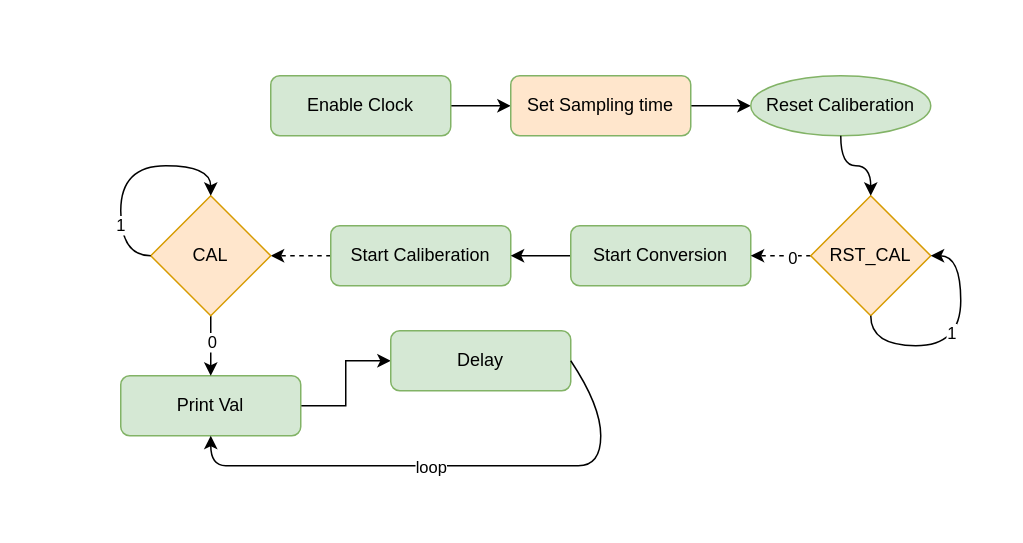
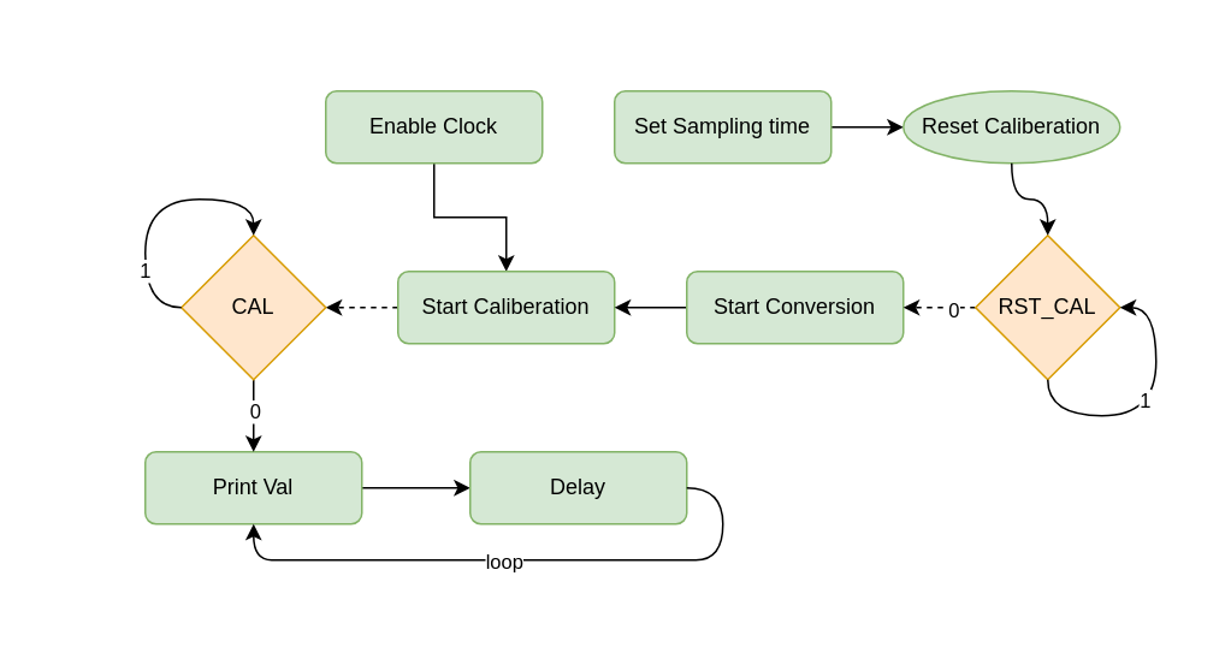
  <mxCell id="0" />
  <mxCell id="1" parent="0" />
  <mxCell id="2" value="" style="rounded=1;whiteSpace=wrap;html=1;arcSize=5;fillColor=none;strokeColor=none;" vertex="1" parent="1"><mxGeometry y="20" width="640" height="320" as="geometry" x="20" /></mxCell>
- <mxCell id="3" value="" style="edgeStyle=orthogonalEdgeStyle;rounded=0;orthogonalLoop=1;jettySize=auto;html=1;" edge="1" parent="1" source="4" target="6"><mxGeometry relative="1" as="geometry" /></mxCell>
+ <mxCell id="3" value="" style="edgeStyle=orthogonalEdgeStyle;rounded=0;orthogonalLoop=1;jettySize=auto;html=1;" edge="1" parent="1" source="4" target="9"><mxGeometry relative="1" as="geometry" /></mxCell>
  <mxCell id="4" value="Enable Clock" style="rounded=1;whiteSpace=wrap;html=1;fillColor=#d5e8d4;strokeColor=#82b366;" vertex="1" parent="1"><mxGeometry x="180" y="50" width="120" height="40" as="geometry" /></mxCell>
  <mxCell id="5" value="" style="edgeStyle=orthogonalEdgeStyle;rounded=0;orthogonalLoop=1;jettySize=auto;html=1;" edge="1" parent="1" source="6" target="7"><mxGeometry relative="1" as="geometry" /></mxCell>
- <mxCell id="6" value="Set Sampling time" style="rounded=1;whiteSpace=wrap;html=1;fillColor=#ffe6cc;strokeColor=#82b366;" vertex="1" parent="1"><mxGeometry x="340" y="50" width="120" height="40" as="geometry" /></mxCell>
+ <mxCell id="6" value="Set Sampling time" style="rounded=1;whiteSpace=wrap;html=1;fillColor=#d5e8d4;strokeColor=#82b366;" vertex="1" parent="1"><mxGeometry x="340" y="50" width="120" height="40" as="geometry" /></mxCell>
  <mxCell id="7" value="Reset Caliberation" style="ellipse;whiteSpace=wrap;html=1;fillColor=#d5e8d4;strokeColor=#82b366;" vertex="1" parent="1"><mxGeometry x="500" y="50" width="120" height="40" as="geometry" /></mxCell>
  <mxCell id="8" value="" style="edgeStyle=orthogonalEdgeStyle;rounded=0;orthogonalLoop=1;jettySize=auto;html=1;dashed=1;" edge="1" parent="1" source="9" target="20"><mxGeometry relative="1" as="geometry" /></mxCell>
  <mxCell id="9" value="Start Caliberation" style="rounded=1;whiteSpace=wrap;html=1;fillColor=#d5e8d4;strokeColor=#82b366;" vertex="1" parent="1"><mxGeometry x="220" y="150" width="120" height="40" as="geometry" /></mxCell>
  <mxCell id="10" value="" style="edgeStyle=orthogonalEdgeStyle;rounded=0;orthogonalLoop=1;jettySize=auto;html=1;" edge="1" parent="1" source="11" target="9"><mxGeometry relative="1" as="geometry" /></mxCell>
  <mxCell id="11" value="Start Conversion" style="rounded=1;whiteSpace=wrap;html=1;fillColor=#d5e8d4;strokeColor=#82b366;" vertex="1" parent="1"><mxGeometry x="380" y="150" width="120" height="40" as="geometry" /></mxCell>
  <mxCell id="12" value="" style="edgeStyle=orthogonalEdgeStyle;rounded=0;orthogonalLoop=1;jettySize=auto;html=1;" edge="1" parent="1" source="13" target="14"><mxGeometry relative="1" as="geometry" /></mxCell>
  <mxCell id="13" value="Print Val" style="rounded=1;whiteSpace=wrap;html=1;fillColor=#d5e8d4;strokeColor=#82b366;" vertex="1" parent="1"><mxGeometry x="80" y="250" width="120" height="40" as="geometry" /></mxCell>
- <mxCell id="14" value="Delay" style="rounded=1;whiteSpace=wrap;html=1;fillColor=#d5e8d4;strokeColor=#82b366;" vertex="1" parent="1"><mxGeometry x="260" y="220" width="120" height="40" as="geometry" /></mxCell>
+ <mxCell id="14" value="Delay" style="rounded=1;whiteSpace=wrap;html=1;fillColor=#d5e8d4;strokeColor=#82b366;" vertex="1" parent="1"><mxGeometry x="260" y="250" width="120" height="40" as="geometry" /></mxCell>
  <mxCell id="15" value="" style="edgeStyle=orthogonalEdgeStyle;rounded=0;orthogonalLoop=1;jettySize=auto;html=1;dashed=1;" edge="1" parent="1" source="17" target="11"><mxGeometry relative="1" as="geometry" /></mxCell>
  <mxCell id="16" value="0" style="edgeLabel;html=1;align=center;verticalAlign=middle;resizable=0;points=[];" vertex="1" connectable="0" parent="15"><mxGeometry x="-0.353" y="1" relative="1" as="geometry"><mxPoint as="offset" /></mxGeometry></mxCell>
  <mxCell id="17" value="RST_CAL" style="rhombus;whiteSpace=wrap;html=1;fillColor=#ffe6cc;strokeColor=#d79b00;" vertex="1" parent="1"><mxGeometry x="540" y="130" width="80" height="80" as="geometry" /></mxCell>
  <mxCell id="18" value="" style="edgeStyle=orthogonalEdgeStyle;rounded=0;orthogonalLoop=1;jettySize=auto;html=1;" edge="1" parent="1" source="20" target="13"><mxGeometry relative="1" as="geometry" /></mxCell>
  <mxCell id="19" value="0" style="edgeLabel;html=1;align=center;verticalAlign=middle;resizable=0;points=[];" vertex="1" connectable="0" parent="18"><mxGeometry x="-0.166" relative="1" as="geometry"><mxPoint as="offset" /></mxGeometry></mxCell>
  <mxCell id="20" value="CAL" style="rhombus;whiteSpace=wrap;html=1;fillColor=#ffe6cc;strokeColor=#d79b00;" vertex="1" parent="1"><mxGeometry x="100" y="130" width="80" height="80" as="geometry" /></mxCell>
  <mxCell id="21" value="" style="curved=1;endArrow=classic;html=1;rounded=0;entryX=0.5;entryY=0;entryDx=0;entryDy=0;exitX=0;exitY=0.5;exitDx=0;exitDy=0;" edge="1" parent="1" source="20" target="20"><mxGeometry width="50" height="50" relative="1" as="geometry"><mxPoint x="200" y="250" as="sourcePoint" /><mxPoint x="250" y="200" as="targetPoint" /><Array as="points"><mxPoint x="80" y="170" /><mxPoint x="80" y="110" /><mxPoint x="140" y="110" /></Array></mxGeometry></mxCell>
  <mxCell id="22" value="1" style="edgeLabel;html=1;align=center;verticalAlign=middle;resizable=0;points=[];" vertex="1" connectable="0" parent="21"><mxGeometry x="-0.491" y="1" relative="1" as="geometry"><mxPoint as="offset" /></mxGeometry></mxCell>
  <mxCell id="23" value="" style="curved=1;endArrow=classic;html=1;rounded=0;entryX=0.5;entryY=0;entryDx=0;entryDy=0;exitX=0.5;exitY=1;exitDx=0;exitDy=0;" edge="1" parent="1" source="7" target="17"><mxGeometry width="50" height="50" relative="1" as="geometry"><mxPoint x="490" y="250" as="sourcePoint" /><mxPoint x="540" y="200" as="targetPoint" /><Array as="points"><mxPoint x="560" y="110" /><mxPoint x="580" y="110" /></Array></mxGeometry></mxCell>
  <mxCell id="24" value="" style="curved=1;endArrow=classic;html=1;rounded=0;entryX=0.5;entryY=1;entryDx=0;entryDy=0;exitX=1;exitY=0.5;exitDx=0;exitDy=0;" edge="1" parent="1" source="14" target="13"><mxGeometry width="50" height="50" relative="1" as="geometry"><mxPoint x="330" y="410" as="sourcePoint" /><mxPoint x="380" y="360" as="targetPoint" /><Array as="points"><mxPoint x="400" y="270" /><mxPoint x="400" y="310" /><mxPoint x="370" y="310" /><mxPoint x="160" y="310" /><mxPoint x="140" y="310" /></Array></mxGeometry></mxCell>
  <mxCell id="25" value="loop" style="edgeLabel;html=1;align=center;verticalAlign=middle;resizable=0;points=[];" vertex="1" connectable="0" parent="24"><mxGeometry x="0.068" relative="1" as="geometry"><mxPoint as="offset" /></mxGeometry></mxCell>
  <mxCell id="26" value="" style="curved=1;endArrow=classic;html=1;rounded=0;entryX=1;entryY=0.5;entryDx=0;entryDy=0;exitX=0.875;exitY=0.594;exitDx=0;exitDy=0;exitPerimeter=0;" edge="1" parent="1" source="2" target="17"><mxGeometry width="50" height="50" relative="1" as="geometry"><mxPoint x="530" y="280" as="sourcePoint" /><mxPoint x="580" y="230" as="targetPoint" /><Array as="points"><mxPoint x="580" y="230" /><mxPoint x="640" y="230" /><mxPoint x="640" y="170" /></Array></mxGeometry></mxCell>
  <mxCell id="27" value="1" style="edgeLabel;html=1;align=center;verticalAlign=middle;resizable=0;points=[];" vertex="1" connectable="0" parent="26"><mxGeometry x="0.097" y="7" relative="1" as="geometry"><mxPoint as="offset" /></mxGeometry></mxCell>
